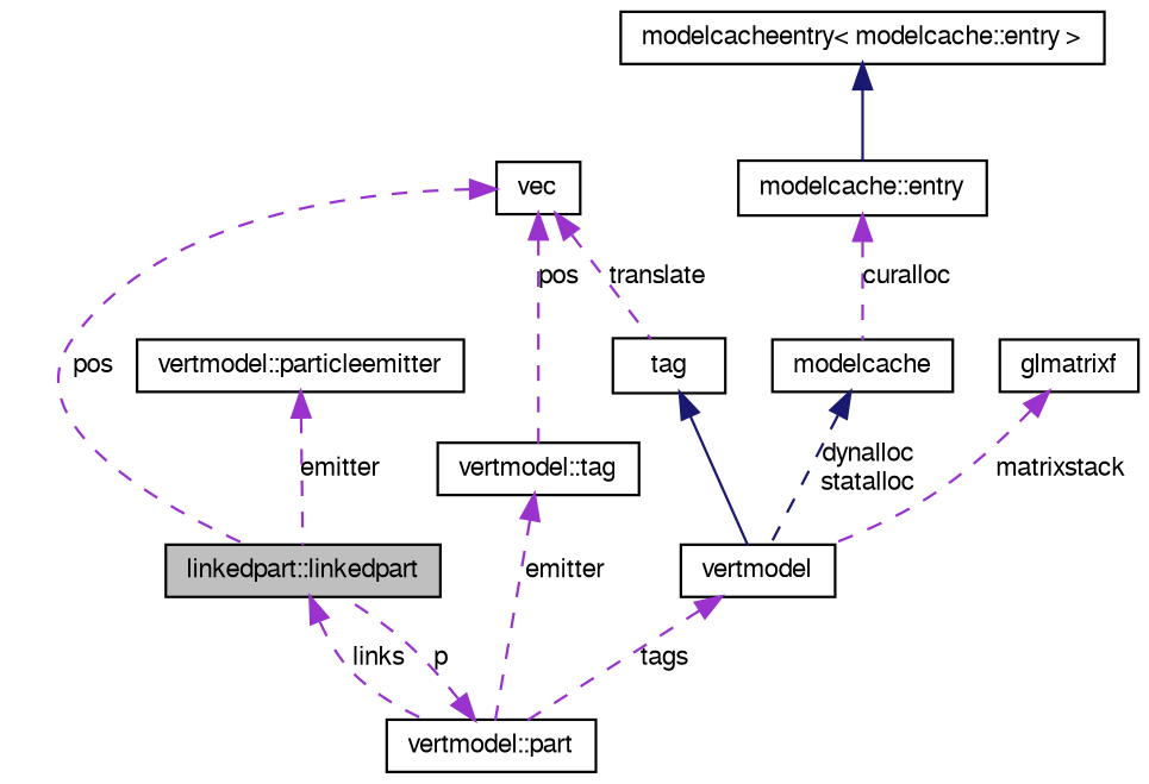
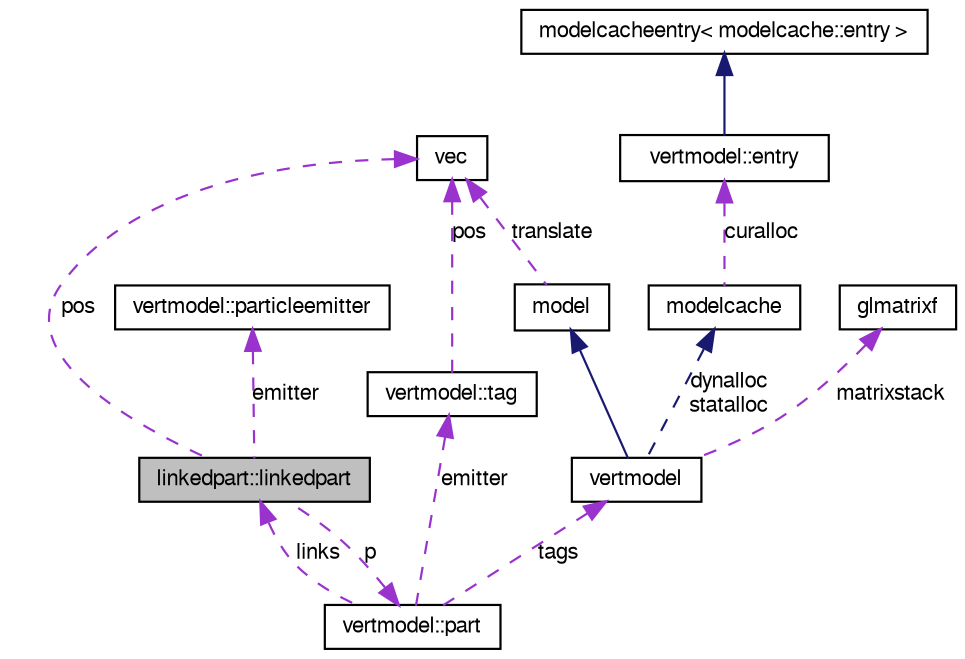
  digraph {
    node [color=black fillcolor=white fontname=FreeSans fontsize=10 shape=record style=filled]
    edge [color=darkorchid3 dir=back fontname=FreeSans fontsize=10 labelfontname=FreeSans labelfontsize=10 style=dashed]
    n1 [fillcolor=grey75 fontcolor=black height=0.2 label="linkedpart::linkedpart" width=0.4]
    n2 [height=0.2 label="vertmodel::part" width=0.4]
    n3 [height=0.2 label="vertmodel::tag" width=0.4]
    n4 [height=0.2 label=vec width=0.4]
-   n5 [height=0.2 label=tag width=0.4]
+   n5 [height=0.2 label=model width=0.4]
    n6 [height=0.2 label=vertmodel width=0.4]
    n7 [height=0.2 label=modelcache width=0.4]
-   n8 [height=0.2 label="modelcache::entry" width=0.4]
+   n8 [height=0.2 label="vertmodel::entry" width=0.4]
    n9 [height=0.2 label="modelcacheentry\< modelcache::entry \>" width=0.4]
    n10 [height=0.2 label=glmatrixf width=0.4]
    n11 [height=0.2 label="vertmodel::particleemitter" width=0.4]
    n1 -> n2 [label=links]
    n2 -> n1 [label=p]
    n3 -> n2 [label=emitter]
    n4 -> n1 [label=pos]
    n4 -> n3 [label=pos]
    n4 -> n5 [label=translate]
    n5 -> n6 [color=midnightblue style=solid]
    n6 -> n2 [label=tags]
    n7 -> n6 [color=midnightblue label="dynalloc\nstatalloc"]
    n8 -> n7 [label=curalloc]
    n9 -> n8 [color=midnightblue style=solid]
    n10 -> n6 [label=matrixstack]
    n11 -> n1 [label=emitter]
  }
